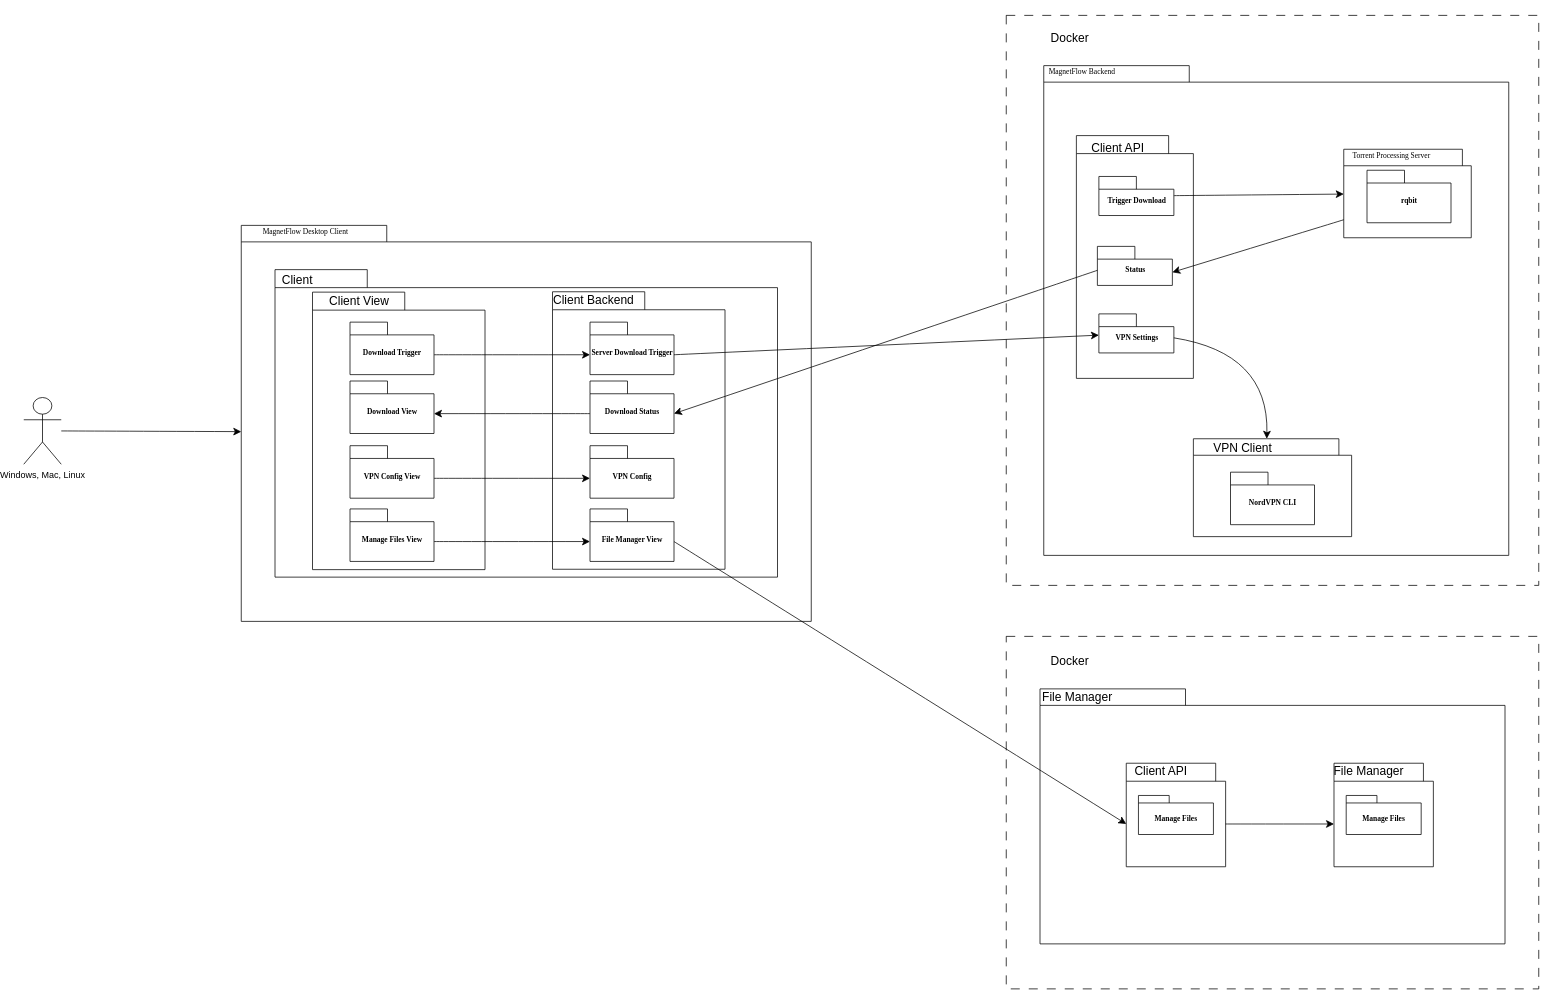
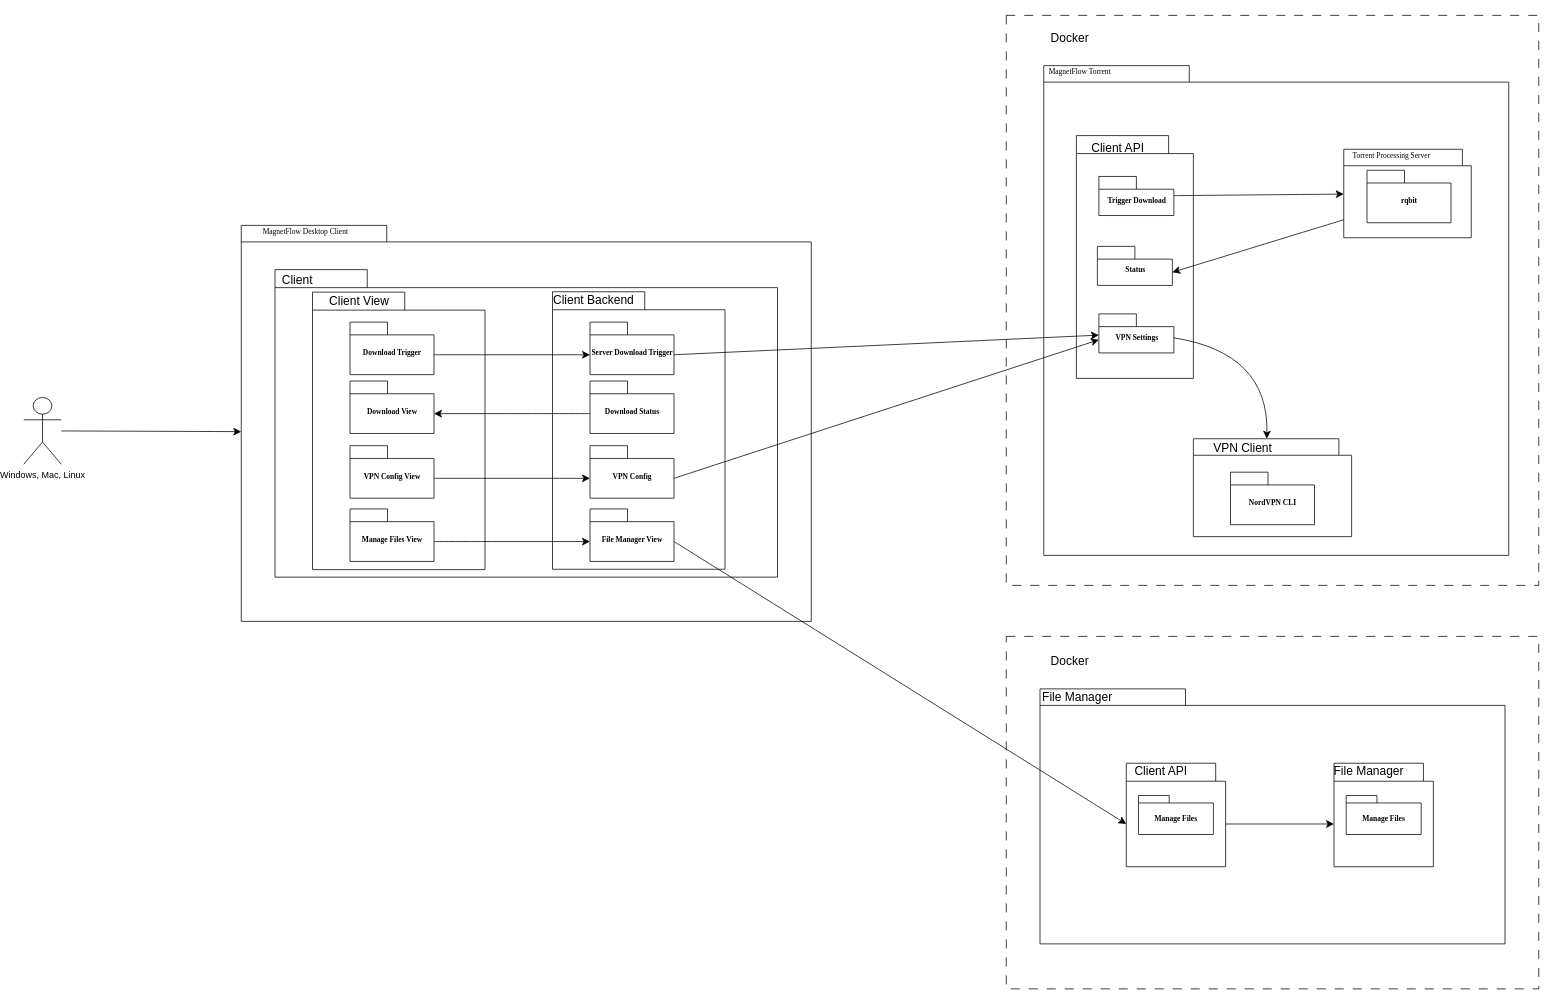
  <mxCell id="0" />
  <mxCell id="1" parent="0" />
  <mxCell id="2" value="" style="rounded=0;whiteSpace=wrap;html=1;dashed=1;dashPattern=12 12;" vertex="1" parent="1"><mxGeometry x="1330" y="20" width="710" height="760" as="geometry" /></mxCell>
  <mxCell id="3" value="" style="shape=folder;fontStyle=1;spacingTop=10;tabWidth=194;tabHeight=22;tabPosition=left;html=1;rounded=0;shadow=0;comic=0;labelBackgroundColor=none;strokeWidth=1;fillColor=none;fontFamily=Verdana;fontSize=10;align=center;" vertex="1" parent="1"><mxGeometry x="1380" y="87" width="620" height="653" as="geometry" /></mxCell>
  <mxCell id="4" value="" style="shape=folder;fontStyle=1;spacingTop=10;tabWidth=194;tabHeight=22;tabPosition=left;html=1;rounded=0;shadow=0;comic=0;labelBackgroundColor=none;strokeWidth=1;fillColor=none;fontFamily=Verdana;fontSize=10;align=center;" parent="1" vertex="1"><mxGeometry x="310" y="300" width="760" height="528" as="geometry" /></mxCell>
  <mxCell id="5" value="" style="shape=folder;fontStyle=1;spacingTop=10;tabWidth=123;tabHeight=24;tabPosition=left;html=1;rounded=0;shadow=0;comic=0;labelBackgroundColor=none;strokeColor=#000000;strokeWidth=1;fillColor=#ffffff;fontFamily=Verdana;fontSize=10;fontColor=#000000;align=center;" vertex="1" parent="1"><mxGeometry x="355" y="359" width="670" height="410" as="geometry" /></mxCell>
  <mxCell id="6" value="" style="shape=folder;fontStyle=1;spacingTop=10;tabWidth=123;tabHeight=24;tabPosition=left;html=1;rounded=0;shadow=0;comic=0;labelBackgroundColor=none;strokeColor=#000000;strokeWidth=1;fillColor=#ffffff;fontFamily=Verdana;fontSize=10;fontColor=#000000;align=center;" parent="1" vertex="1"><mxGeometry x="405" y="389" width="230" height="370" as="geometry" /></mxCell>
  <mxCell id="7" value="Download Trigger" style="shape=folder;fontStyle=1;spacingTop=10;tabWidth=50;tabHeight=17;tabPosition=left;html=1;rounded=0;shadow=0;comic=0;labelBackgroundColor=none;strokeColor=#000000;strokeWidth=1;fillColor=#ffffff;fontFamily=Verdana;fontSize=10;fontColor=#000000;align=center;" parent="1" vertex="1"><mxGeometry x="455" y="429" width="112" height="70" as="geometry" /></mxCell>
  <mxCell id="8" value="MagnetFlow Desktop Client" style="text;html=1;align=left;verticalAlign=top;spacingTop=-4;fontSize=10;fontFamily=Verdana" parent="1" vertex="1"><mxGeometry x="336.5" y="300" width="130" height="20" as="geometry" /></mxCell>
  <mxCell id="9" value="Torrent Processing Server" style="text;html=1;align=left;verticalAlign=top;spacingTop=-4;fontSize=10;fontFamily=Verdana" vertex="1" parent="1"><mxGeometry x="1790" y="198.5" width="130" height="20" as="geometry" /></mxCell>
  <mxCell id="10" value="" style="shape=folder;fontStyle=1;spacingTop=10;tabWidth=194;tabHeight=22;tabPosition=left;html=1;rounded=0;shadow=0;comic=0;labelBackgroundColor=none;strokeWidth=1;fillColor=none;fontFamily=Verdana;fontSize=10;align=center;" vertex="1" parent="1"><mxGeometry x="1780" y="198.5" width="170" height="118" as="geometry" /></mxCell>
  <mxCell id="11" value="&lt;div&gt;Docker&lt;/div&gt;" style="text;html=1;align=center;verticalAlign=middle;whiteSpace=wrap;rounded=0;fontSize=16;" vertex="1" parent="1"><mxGeometry x="1384.5" y="34.75" width="60" height="30" as="geometry" /></mxCell>
  <mxCell id="12" value="" style="shape=folder;fontStyle=1;spacingTop=10;tabWidth=194;tabHeight=22;tabPosition=left;html=1;rounded=0;shadow=0;comic=0;labelBackgroundColor=none;strokeWidth=1;fillColor=none;fontFamily=Verdana;fontSize=10;align=center;" vertex="1" parent="1"><mxGeometry x="1579.5" y="584.5" width="211" height="130.5" as="geometry" /></mxCell>
  <mxCell id="13" value="NordVPN CLI" style="shape=folder;fontStyle=1;spacingTop=10;tabWidth=50;tabHeight=17;tabPosition=left;html=1;rounded=0;shadow=0;comic=0;labelBackgroundColor=none;strokeWidth=1;fontFamily=Verdana;fontSize=10;align=center;" vertex="1" parent="1"><mxGeometry x="1629" y="629.07" width="112" height="70" as="geometry" /></mxCell>
  <mxCell id="14" value="VPN Client" style="text;html=1;align=center;verticalAlign=middle;whiteSpace=wrap;rounded=0;fontSize=16;" vertex="1" parent="1"><mxGeometry x="1579.5" y="584.5" width="130.5" height="25.25" as="geometry" /></mxCell>
  <mxCell id="15" value="" style="group" vertex="1" connectable="0" parent="1"><mxGeometry x="1423.5" y="147" width="156" height="357" as="geometry" /></mxCell>
  <mxCell id="16" value="" style="group" vertex="1" connectable="0" parent="15"><mxGeometry width="156" height="357" as="geometry" /></mxCell>
  <mxCell id="17" value="" style="shape=folder;fontStyle=1;spacingTop=10;tabWidth=123;tabHeight=24;tabPosition=left;html=1;rounded=0;shadow=0;comic=0;labelBackgroundColor=none;strokeWidth=1;fontFamily=Verdana;fontSize=10;align=center;" vertex="1" parent="16"><mxGeometry y="33.313" width="156" height="323.687" as="geometry" /></mxCell>
  <mxCell id="18" value="Trigger Download" style="shape=folder;fontStyle=1;spacingTop=10;tabWidth=50;tabHeight=17;tabPosition=left;html=1;rounded=0;shadow=0;comic=0;labelBackgroundColor=none;strokeWidth=1;fontFamily=Verdana;fontSize=10;align=center;" vertex="1" parent="16"><mxGeometry x="30.02" y="87.79" width="99.98" height="52.068" as="geometry" /></mxCell>
  <mxCell id="19" value="Status" style="shape=folder;fontStyle=1;spacingTop=10;tabWidth=50;tabHeight=17;tabPosition=left;html=1;rounded=0;shadow=0;comic=0;labelBackgroundColor=none;strokeWidth=1;fontFamily=Verdana;fontSize=10;align=center;" vertex="1" parent="16"><mxGeometry x="28.01" y="181.002" width="99.98" height="52.068" as="geometry" /></mxCell>
  <mxCell id="20" value="VPN Settings" style="shape=folder;fontStyle=1;spacingTop=10;tabWidth=50;tabHeight=17;tabPosition=left;html=1;rounded=0;shadow=0;comic=0;labelBackgroundColor=none;strokeWidth=1;fontFamily=Verdana;fontSize=10;align=center;" vertex="1" parent="16"><mxGeometry x="30.02" y="271.002" width="99.98" height="52.068" as="geometry" /></mxCell>
  <mxCell id="21" value="Client API" style="text;html=1;align=center;verticalAlign=middle;whiteSpace=wrap;rounded=0;fontSize=16;" vertex="1" parent="16"><mxGeometry x="-20" y="33.313" width="150" height="33.313" as="geometry" /></mxCell>
  <mxCell id="22" value="" style="edgeStyle=none;curved=1;rounded=0;orthogonalLoop=1;jettySize=auto;html=1;fontSize=12;startSize=8;endSize=8;" edge="1" parent="1" source="18" target="10"><mxGeometry relative="1" as="geometry" /></mxCell>
  <mxCell id="23" style="edgeStyle=none;curved=1;rounded=0;orthogonalLoop=1;jettySize=auto;html=1;exitX=0;exitY=0;exitDx=99.98;exitDy=31.945;exitPerimeter=0;fontSize=12;startSize=8;endSize=8;entryX=0.75;entryY=0;entryDx=0;entryDy=0;" edge="1" parent="1" source="20" target="14"><mxGeometry relative="1" as="geometry"><Array as="points"><mxPoint x="1680" y="470" /></Array></mxGeometry></mxCell>
  <mxCell id="24" value="rqbit" style="shape=folder;fontStyle=1;spacingTop=10;tabWidth=50;tabHeight=17;tabPosition=left;html=1;rounded=0;shadow=0;comic=0;labelBackgroundColor=none;strokeWidth=1;fontFamily=Verdana;fontSize=10;align=center;" vertex="1" parent="1"><mxGeometry x="1811" y="226.5" width="112" height="70" as="geometry" /></mxCell>
  <mxCell id="25" value="Client View" style="text;html=1;align=center;verticalAlign=middle;whiteSpace=wrap;rounded=0;fontSize=16;" vertex="1" parent="1"><mxGeometry x="408.5" y="388.5" width="116.5" height="25.25" as="geometry" /></mxCell>
  <mxCell id="26" value="Client" style="text;html=1;align=center;verticalAlign=middle;whiteSpace=wrap;rounded=0;fontSize=16;" vertex="1" parent="1"><mxGeometry x="355" y="359" width="60" height="28" as="geometry" /></mxCell>
  <mxCell id="27" value="Download View" style="shape=folder;fontStyle=1;spacingTop=10;tabWidth=50;tabHeight=17;tabPosition=left;html=1;rounded=0;shadow=0;comic=0;labelBackgroundColor=none;strokeColor=#000000;strokeWidth=1;fillColor=#ffffff;fontFamily=Verdana;fontSize=10;fontColor=#000000;align=center;" vertex="1" parent="1"><mxGeometry x="455" y="507.5" width="112" height="70" as="geometry" /></mxCell>
  <mxCell id="28" value="VPN Config View" style="shape=folder;fontStyle=1;spacingTop=10;tabWidth=50;tabHeight=17;tabPosition=left;html=1;rounded=0;shadow=0;comic=0;labelBackgroundColor=none;strokeColor=#000000;strokeWidth=1;fillColor=#ffffff;fontFamily=Verdana;fontSize=10;fontColor=#000000;align=center;" vertex="1" parent="1"><mxGeometry x="455" y="593.75" width="112" height="70" as="geometry" /></mxCell>
  <mxCell id="29" value="Manage Files View" style="shape=folder;fontStyle=1;spacingTop=10;tabWidth=50;tabHeight=17;tabPosition=left;html=1;rounded=0;shadow=0;comic=0;labelBackgroundColor=none;strokeColor=#000000;strokeWidth=1;fillColor=#ffffff;fontFamily=Verdana;fontSize=10;fontColor=#000000;align=center;" vertex="1" parent="1"><mxGeometry x="455" y="678.07" width="112" height="70" as="geometry" /></mxCell>
  <mxCell id="30" value="" style="shape=folder;fontStyle=1;spacingTop=10;tabWidth=123;tabHeight=24;tabPosition=left;html=1;rounded=0;shadow=0;comic=0;labelBackgroundColor=none;strokeColor=#000000;strokeWidth=1;fillColor=#ffffff;fontFamily=Verdana;fontSize=10;fontColor=#000000;align=center;" vertex="1" parent="1"><mxGeometry x="725" y="388.5" width="230" height="370" as="geometry" /></mxCell>
  <mxCell id="31" value="Client Backend" style="text;html=1;align=center;verticalAlign=middle;whiteSpace=wrap;rounded=0;fontSize=16;" vertex="1" parent="1"><mxGeometry x="725" y="383.75" width="110" height="30" as="geometry" /></mxCell>
- <mxCell id="32" value="MagnetFlow Backend" style="text;html=1;align=left;verticalAlign=top;spacingTop=-4;fontSize=10;fontFamily=Verdana" vertex="1" parent="1"><mxGeometry x="1384.5" y="87" width="130" height="20" as="geometry" /></mxCell>
+ <mxCell id="32" value="MagnetFlow Torrent" style="text;html=1;align=left;verticalAlign=top;spacingTop=-4;fontSize=10;fontFamily=Verdana" vertex="1" parent="1"><mxGeometry x="1384.5" y="87" width="130" height="20" as="geometry" /></mxCell>
  <mxCell id="33" value="Server Download Trigger" style="shape=folder;fontStyle=1;spacingTop=10;tabWidth=50;tabHeight=17;tabPosition=left;html=1;rounded=0;shadow=0;comic=0;labelBackgroundColor=none;strokeColor=#000000;strokeWidth=1;fillColor=#ffffff;fontFamily=Verdana;fontSize=10;fontColor=#000000;align=center;" vertex="1" parent="1"><mxGeometry x="775" y="429" width="112" height="70" as="geometry" /></mxCell>
  <mxCell id="34" style="edgeStyle=none;curved=1;rounded=0;orthogonalLoop=1;jettySize=auto;html=1;exitX=0;exitY=0;exitDx=112;exitDy=43.5;exitPerimeter=0;fontSize=12;startSize=8;endSize=8;" edge="1" parent="1" source="33" target="20"><mxGeometry relative="1" as="geometry" /></mxCell>
  <mxCell id="35" value="Download Status" style="shape=folder;fontStyle=1;spacingTop=10;tabWidth=50;tabHeight=17;tabPosition=left;html=1;rounded=0;shadow=0;comic=0;labelBackgroundColor=none;strokeColor=#000000;strokeWidth=1;fillColor=#ffffff;fontFamily=Verdana;fontSize=10;fontColor=#000000;align=center;" vertex="1" parent="1"><mxGeometry x="775" y="507.5" width="112" height="70" as="geometry" /></mxCell>
- <mxCell id="36" style="edgeStyle=none;curved=1;rounded=0;orthogonalLoop=1;jettySize=auto;html=1;exitX=0;exitY=0;exitDx=0;exitDy=31.945;exitPerimeter=0;entryX=0;entryY=0;entryDx=112;entryDy=43.5;entryPerimeter=0;fontSize=12;startSize=8;endSize=8;" edge="1" parent="1" source="19" target="35"><mxGeometry relative="1" as="geometry" /></mxCell>
  <mxCell id="37" value="File Manager View" style="shape=folder;fontStyle=1;spacingTop=10;tabWidth=50;tabHeight=17;tabPosition=left;html=1;rounded=0;shadow=0;comic=0;labelBackgroundColor=none;strokeColor=#000000;strokeWidth=1;fillColor=#ffffff;fontFamily=Verdana;fontSize=10;fontColor=#000000;align=center;" vertex="1" parent="1"><mxGeometry x="775" y="678.07" width="112" height="70" as="geometry" /></mxCell>
  <mxCell id="38" style="edgeStyle=none;curved=1;rounded=0;orthogonalLoop=1;jettySize=auto;html=1;exitX=0;exitY=0;exitDx=112;exitDy=43.5;exitPerimeter=0;entryX=0;entryY=0;entryDx=0;entryDy=43.5;entryPerimeter=0;fontSize=12;startSize=8;endSize=8;" edge="1" parent="1" source="29" target="37"><mxGeometry relative="1" as="geometry" /></mxCell>
  <mxCell id="39" value="" style="rounded=0;whiteSpace=wrap;html=1;dashed=1;dashPattern=12 12;" vertex="1" parent="1"><mxGeometry x="1330" y="848" width="710" height="470" as="geometry" /></mxCell>
  <mxCell id="40" value="&lt;div&gt;Docker&lt;/div&gt;" style="text;html=1;align=center;verticalAlign=middle;whiteSpace=wrap;rounded=0;fontSize=16;" vertex="1" parent="1"><mxGeometry x="1384.5" y="864.5" width="60" height="30" as="geometry" /></mxCell>
  <mxCell id="41" value="" style="shape=folder;fontStyle=1;spacingTop=10;tabWidth=194;tabHeight=22;tabPosition=left;html=1;rounded=0;shadow=0;comic=0;labelBackgroundColor=none;strokeWidth=1;fillColor=none;fontFamily=Verdana;fontSize=10;align=center;" vertex="1" parent="1"><mxGeometry x="1375" y="918" width="620" height="340" as="geometry" /></mxCell>
  <mxCell id="42" value="File Manager" style="text;html=1;align=center;verticalAlign=middle;whiteSpace=wrap;rounded=0;fontSize=16;" vertex="1" parent="1"><mxGeometry x="1350" y="918" width="150" height="20" as="geometry" /></mxCell>
  <mxCell id="43" value="VPN Config" style="shape=folder;fontStyle=1;spacingTop=10;tabWidth=50;tabHeight=17;tabPosition=left;html=1;rounded=0;shadow=0;comic=0;labelBackgroundColor=none;strokeColor=#000000;strokeWidth=1;fillColor=#ffffff;fontFamily=Verdana;fontSize=10;fontColor=#000000;align=center;" vertex="1" parent="1"><mxGeometry x="775" y="593.75" width="112" height="70" as="geometry" /></mxCell>
  <mxCell id="44" style="edgeStyle=none;curved=1;rounded=0;orthogonalLoop=1;jettySize=auto;html=1;exitX=0;exitY=0;exitDx=112;exitDy=43.5;exitPerimeter=0;entryX=0;entryY=0;entryDx=0;entryDy=43.5;entryPerimeter=0;fontSize=12;startSize=8;endSize=8;" edge="1" parent="1" source="28" target="43"><mxGeometry relative="1" as="geometry" /></mxCell>
  <mxCell id="45" style="edgeStyle=none;curved=1;rounded=0;orthogonalLoop=1;jettySize=auto;html=1;exitX=0;exitY=0;exitDx=0;exitDy=43.5;exitPerimeter=0;entryX=0;entryY=0;entryDx=112;entryDy=43.5;entryPerimeter=0;fontSize=12;startSize=8;endSize=8;" edge="1" parent="1" source="35" target="27"><mxGeometry relative="1" as="geometry" /></mxCell>
  <mxCell id="46" style="edgeStyle=none;curved=1;rounded=0;orthogonalLoop=1;jettySize=auto;html=1;exitX=0;exitY=0;exitDx=112;exitDy=43.5;exitPerimeter=0;entryX=0;entryY=0;entryDx=0;entryDy=43.5;entryPerimeter=0;fontSize=12;startSize=8;endSize=8;" edge="1" parent="1" source="7" target="33"><mxGeometry relative="1" as="geometry" /></mxCell>
  <mxCell id="47" style="edgeStyle=none;curved=1;rounded=0;orthogonalLoop=1;jettySize=auto;html=1;exitX=0;exitY=0;exitDx=0;exitDy=94;exitPerimeter=0;entryX=0;entryY=0;entryDx=99.98;entryDy=34.534;entryPerimeter=0;fontSize=12;startSize=8;endSize=8;" edge="1" parent="1" source="10" target="19"><mxGeometry relative="1" as="geometry" /></mxCell>
  <mxCell id="48" value="" style="group" vertex="1" connectable="0" parent="1"><mxGeometry x="1490" y="998" width="132.5" height="205" as="geometry" /></mxCell>
  <mxCell id="49" value="" style="group" vertex="1" connectable="0" parent="48"><mxGeometry width="132.5" height="205" as="geometry" /></mxCell>
  <mxCell id="50" value="" style="shape=folder;fontStyle=1;spacingTop=10;tabWidth=123;tabHeight=24;tabPosition=left;html=1;rounded=0;shadow=0;comic=0;labelBackgroundColor=none;strokeWidth=1;fontFamily=Verdana;fontSize=10;align=center;" vertex="1" parent="49"><mxGeometry y="19.127" width="132.5" height="138.04" as="geometry" /></mxCell>
  <mxCell id="51" value="Client API" style="text;html=1;align=center;verticalAlign=middle;whiteSpace=wrap;rounded=0;fontSize=16;" vertex="1" parent="49"><mxGeometry x="-16.987" y="19.129" width="127.404" height="19.129" as="geometry" /></mxCell>
  <mxCell id="52" value="Manage Files" style="shape=folder;fontStyle=1;spacingTop=10;tabWidth=41;tabHeight=10;tabPosition=left;html=1;rounded=0;shadow=0;comic=0;labelBackgroundColor=none;strokeWidth=1;fontFamily=Verdana;fontSize=10;align=center;" vertex="1" parent="49"><mxGeometry x="16.26" y="62.112" width="99.98" height="52.068" as="geometry" /></mxCell>
  <mxCell id="53" style="edgeStyle=none;curved=1;rounded=0;orthogonalLoop=1;jettySize=auto;html=1;exitX=0;exitY=0;exitDx=112;exitDy=43.5;exitPerimeter=0;entryX=0;entryY=0;entryDx=0;entryDy=81.02;entryPerimeter=0;fontSize=12;startSize=8;endSize=8;" edge="1" parent="1" source="37" target="50"><mxGeometry relative="1" as="geometry" /></mxCell>
  <mxCell id="54" value="" style="shape=folder;fontStyle=1;spacingTop=10;tabWidth=123;tabHeight=24;tabPosition=left;html=1;rounded=0;shadow=0;comic=0;labelBackgroundColor=none;strokeWidth=1;fontFamily=Verdana;fontSize=10;align=center;" vertex="1" parent="1"><mxGeometry x="1766.99" y="1017.126" width="132.5" height="138.04" as="geometry" /></mxCell>
  <mxCell id="55" value="File Manager" style="text;html=1;align=center;verticalAlign=middle;whiteSpace=wrap;rounded=0;fontSize=16;" vertex="1" parent="1"><mxGeometry x="1750.003" y="1017.129" width="127.404" height="19.129" as="geometry" /></mxCell>
  <mxCell id="56" value="Manage Files" style="shape=folder;fontStyle=1;spacingTop=10;tabWidth=41;tabHeight=10;tabPosition=left;html=1;rounded=0;shadow=0;comic=0;labelBackgroundColor=none;strokeWidth=1;fontFamily=Verdana;fontSize=10;align=center;" vertex="1" parent="1"><mxGeometry x="1783.25" y="1060.112" width="99.98" height="52.068" as="geometry" /></mxCell>
  <mxCell id="57" style="edgeStyle=none;curved=1;rounded=0;orthogonalLoop=1;jettySize=auto;html=1;exitX=0;exitY=0;exitDx=132.5;exitDy=81.02;exitPerimeter=0;entryX=0;entryY=0;entryDx=0;entryDy=81.02;entryPerimeter=0;fontSize=12;startSize=8;endSize=8;" edge="1" parent="1" source="50" target="54"><mxGeometry relative="1" as="geometry" /></mxCell>
+ <mxCell id="58" style="edgeStyle=none;curved=1;rounded=0;orthogonalLoop=1;jettySize=auto;html=1;exitX=0;exitY=0;exitDx=112;exitDy=43.5;exitPerimeter=0;entryX=0;entryY=0;entryDx=0;entryDy=34.534;entryPerimeter=0;fontSize=12;startSize=8;endSize=8;" edge="1" parent="1" source="43" target="20"><mxGeometry relative="1" as="geometry" /></mxCell>
  <mxCell id="59" value="" style="edgeStyle=none;curved=1;rounded=0;orthogonalLoop=1;jettySize=auto;html=1;fontSize=12;startSize=8;endSize=8;entryX=0;entryY=0;entryDx=0;entryDy=275;entryPerimeter=0;" edge="1" parent="1" source="60" target="4"><mxGeometry relative="1" as="geometry"><mxPoint x="155" y="573.5" as="targetPoint" /></mxGeometry></mxCell>
  <mxCell id="60" value="Windows, Mac, Linux" style="shape=umlActor;verticalLabelPosition=bottom;verticalAlign=top;html=1;" vertex="1" parent="1"><mxGeometry x="20" y="529.5" width="50" height="89" as="geometry" /></mxCell>
